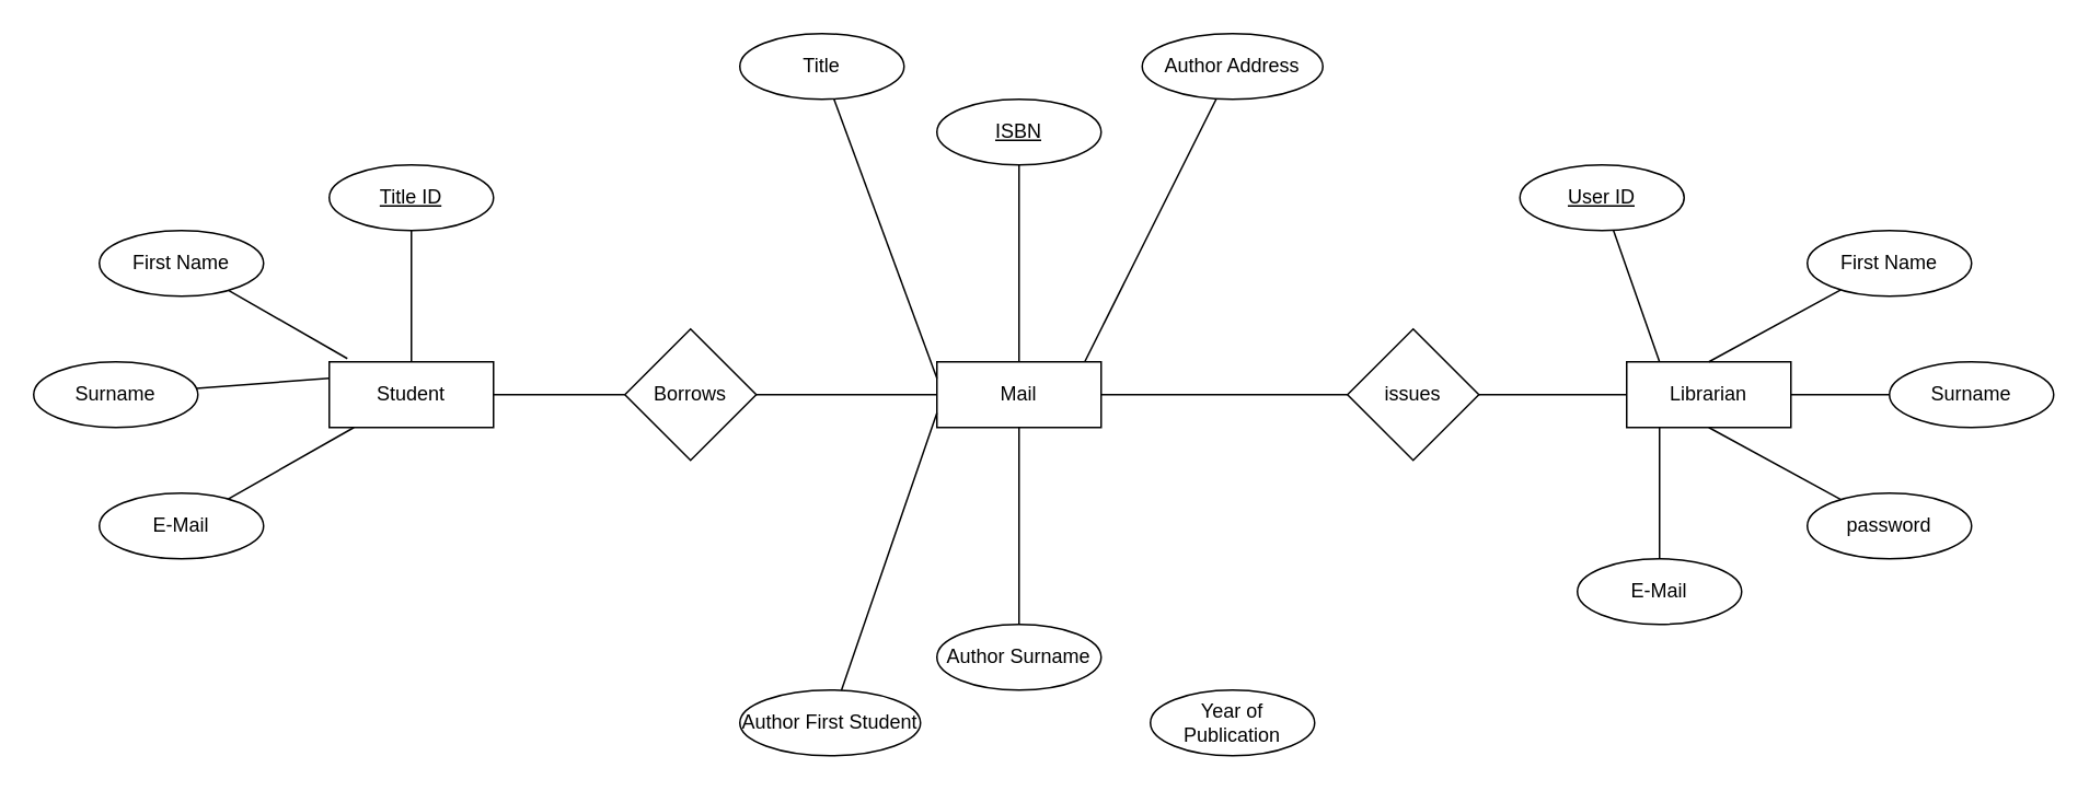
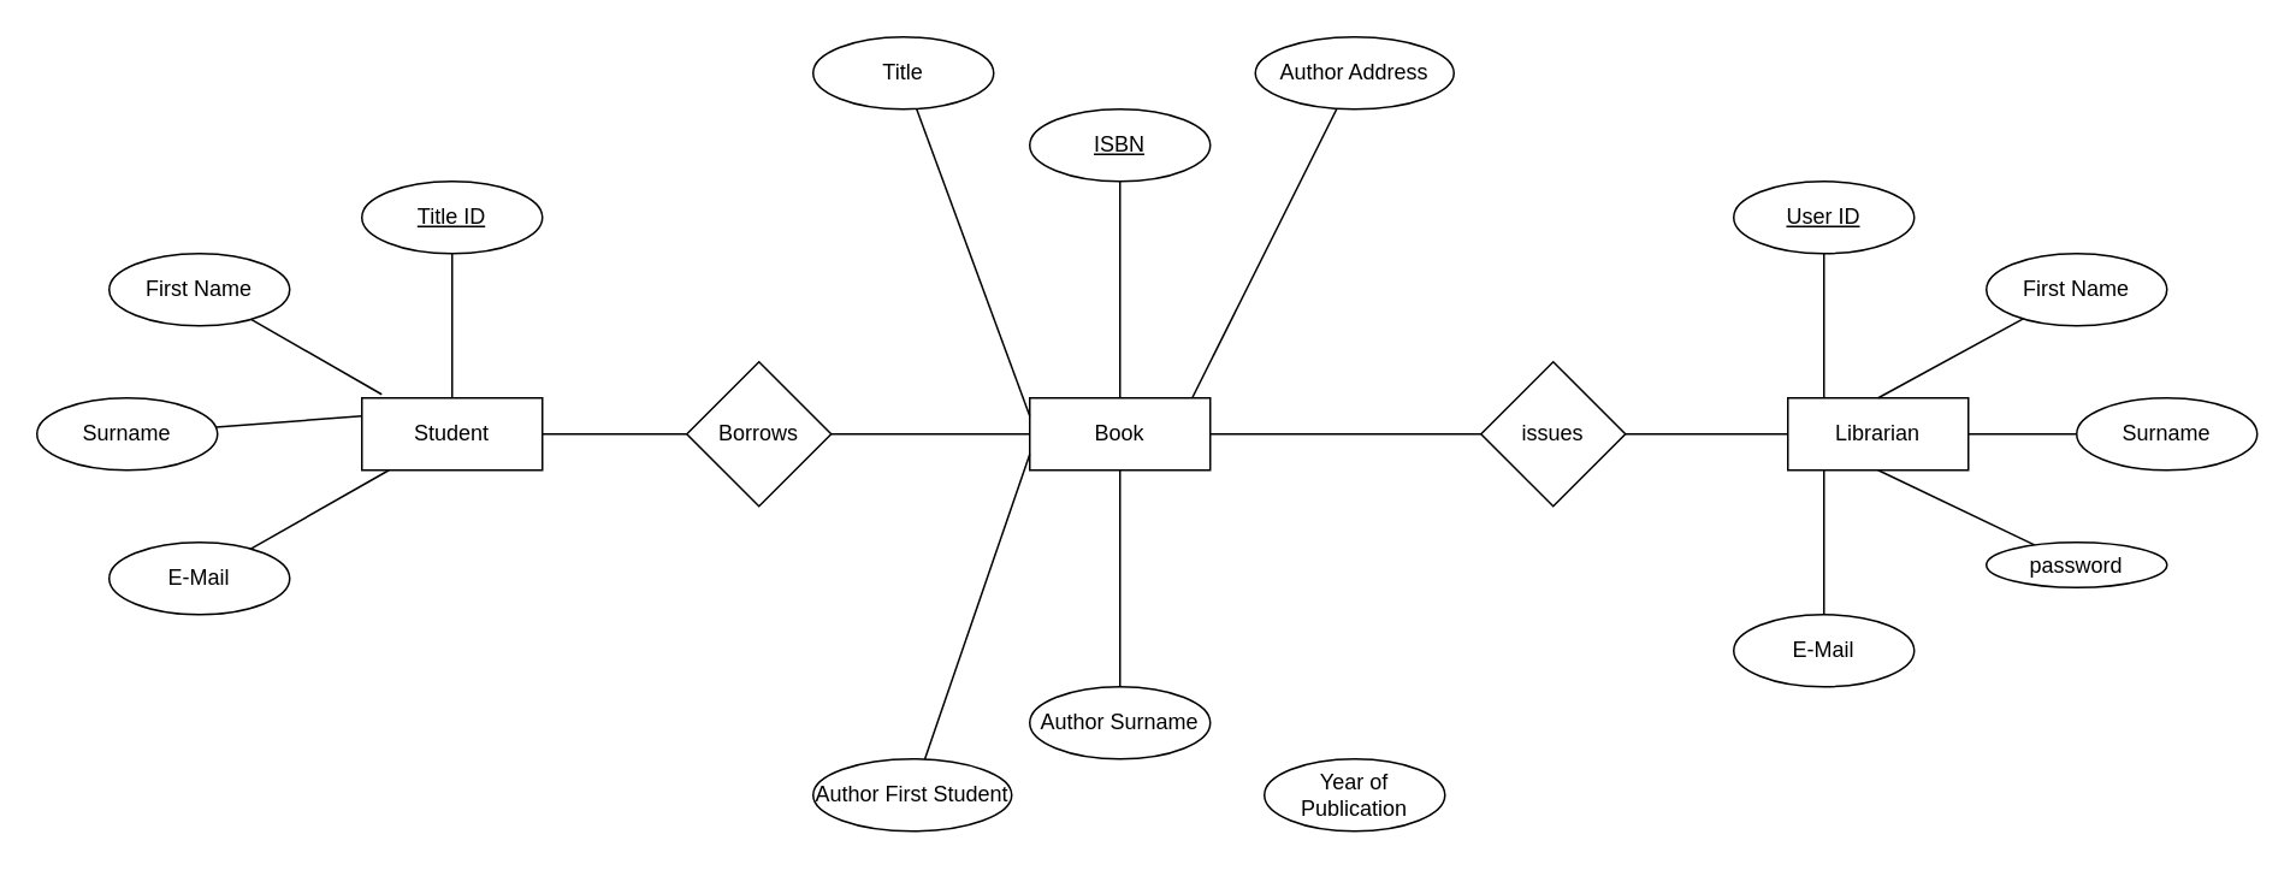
  <mxCell id="0" />
  <mxCell id="1" parent="0" />
  <mxCell id="2" value="Student" style="whiteSpace=wrap;html=1;align=center;" parent="1" vertex="1"><mxGeometry x="200" y="220" width="100" height="40" as="geometry" /></mxCell>
  <mxCell id="3" value="Librarian" style="whiteSpace=wrap;html=1;align=center;" parent="1" vertex="1"><mxGeometry x="990" y="220" width="100" height="40" as="geometry" /></mxCell>
  <mxCell id="4" style="edgeStyle=none;rounded=0;orthogonalLoop=1;jettySize=auto;html=1;entryX=0;entryY=0.5;entryDx=0;entryDy=0;strokeColor=default;startArrow=none;startFill=0;endArrow=none;endFill=0;" parent="1" source="5" target="39" edge="1"><mxGeometry relative="1" as="geometry" /></mxCell>
- <mxCell id="5" value="Mail" style="whiteSpace=wrap;html=1;align=center;" parent="1" vertex="1"><mxGeometry x="570" y="220" width="100" height="40" as="geometry" /></mxCell>
+ <mxCell id="5" value="Book" style="whiteSpace=wrap;html=1;align=center;" parent="1" vertex="1"><mxGeometry x="570" y="220" width="100" height="40" as="geometry" /></mxCell>
  <mxCell id="6" style="edgeStyle=none;rounded=0;orthogonalLoop=1;jettySize=auto;html=1;entryX=0;entryY=0.25;entryDx=0;entryDy=0;strokeColor=default;startArrow=none;startFill=0;endArrow=none;endFill=0;" parent="1" source="7" target="2" edge="1"><mxGeometry relative="1" as="geometry" /></mxCell>
  <mxCell id="7" value="Surname" style="ellipse;whiteSpace=wrap;html=1;align=center;" parent="1" vertex="1"><mxGeometry x="20" y="220" width="100" height="40" as="geometry" /></mxCell>
  <mxCell id="8" style="edgeStyle=none;rounded=0;orthogonalLoop=1;jettySize=auto;html=1;strokeColor=default;startArrow=none;startFill=0;endArrow=none;endFill=0;" parent="1" source="9" target="2" edge="1"><mxGeometry relative="1" as="geometry" /></mxCell>
  <mxCell id="9" value="E-Mail" style="ellipse;whiteSpace=wrap;html=1;align=center;" parent="1" vertex="1"><mxGeometry y="300" width="100" height="40" as="geometry" x="60" /></mxCell>
  <mxCell id="10" style="edgeStyle=none;rounded=0;orthogonalLoop=1;jettySize=auto;html=1;entryX=0.5;entryY=0;entryDx=0;entryDy=0;strokeColor=default;startArrow=none;startFill=0;endArrow=none;endFill=0;" parent="1" source="11" target="2" edge="1"><mxGeometry relative="1" as="geometry" /></mxCell>
  <mxCell id="11" value="&lt;u&gt;Title ID&lt;/u&gt;" style="ellipse;whiteSpace=wrap;html=1;align=center;" parent="1" vertex="1"><mxGeometry x="200" y="100" width="100" height="40" as="geometry" /></mxCell>
  <mxCell id="12" style="edgeStyle=none;rounded=0;orthogonalLoop=1;jettySize=auto;html=1;entryX=0;entryY=0.25;entryDx=0;entryDy=0;strokeColor=default;startArrow=none;startFill=0;endArrow=none;endFill=0;" parent="1" source="13" edge="1"><mxGeometry relative="1" as="geometry"><mxPoint x="570" y="230" as="targetPoint" /></mxGeometry></mxCell>
  <mxCell id="13" value="Title" style="ellipse;whiteSpace=wrap;html=1;align=center;" parent="1" vertex="1"><mxGeometry x="450" y="20" width="100" height="40" as="geometry" /></mxCell>
  <mxCell id="14" style="edgeStyle=none;rounded=0;orthogonalLoop=1;jettySize=auto;html=1;strokeColor=default;startArrow=none;startFill=0;endArrow=none;endFill=0;" parent="1" source="15" edge="1"><mxGeometry relative="1" as="geometry"><mxPoint x="570" y="251.111" as="targetPoint" /></mxGeometry></mxCell>
  <mxCell id="15" value="Author First Student" style="ellipse;whiteSpace=wrap;html=1;align=center;" parent="1" vertex="1"><mxGeometry x="450" y="420" width="110" height="40" as="geometry" /></mxCell>
  <mxCell id="16" style="edgeStyle=none;rounded=0;orthogonalLoop=1;jettySize=auto;html=1;entryX=0.5;entryY=1;entryDx=0;entryDy=0;strokeColor=default;startArrow=none;startFill=0;endArrow=none;endFill=0;" parent="1" source="17" edge="1"><mxGeometry relative="1" as="geometry"><mxPoint x="620" y="260" as="targetPoint" /></mxGeometry></mxCell>
  <mxCell id="17" value="Author Surname" style="ellipse;whiteSpace=wrap;html=1;align=center;" parent="1" vertex="1"><mxGeometry x="570" y="380" width="100" height="40" as="geometry" /></mxCell>
  <mxCell id="18" style="edgeStyle=none;rounded=0;orthogonalLoop=1;jettySize=auto;html=1;entryX=0.5;entryY=0;entryDx=0;entryDy=0;strokeColor=default;startArrow=none;startFill=0;endArrow=none;endFill=0;" parent="1" source="19" edge="1"><mxGeometry relative="1" as="geometry"><mxPoint x="620" y="220" as="targetPoint" /></mxGeometry></mxCell>
  <mxCell id="19" value="&lt;u&gt;ISBN&lt;/u&gt;" style="ellipse;whiteSpace=wrap;html=1;align=center;" parent="1" vertex="1"><mxGeometry x="570" y="60" width="100" height="40" as="geometry" /></mxCell>
  <mxCell id="20" style="edgeStyle=none;rounded=0;orthogonalLoop=1;jettySize=auto;html=1;entryX=0.11;entryY=-0.05;entryDx=0;entryDy=0;strokeColor=default;startArrow=none;startFill=0;endArrow=none;endFill=0;entryPerimeter=0;" parent="1" source="21" target="2" edge="1"><mxGeometry relative="1" as="geometry"><mxPoint x="210" y="190" as="targetPoint" /></mxGeometry></mxCell>
  <mxCell id="21" value="First Name" style="ellipse;whiteSpace=wrap;html=1;align=center;" parent="1" vertex="1"><mxGeometry y="140" width="100" height="40" as="geometry" x="60" /></mxCell>
  <mxCell id="22" style="edgeStyle=none;rounded=0;orthogonalLoop=1;jettySize=auto;html=1;strokeColor=default;startArrow=none;startFill=0;endArrow=none;endFill=0;" parent="1" source="23" edge="1"><mxGeometry relative="1" as="geometry"><mxPoint x="660" y="220" as="targetPoint" /></mxGeometry></mxCell>
  <mxCell id="23" value="Author Address" style="ellipse;whiteSpace=wrap;html=1;align=center;" parent="1" vertex="1"><mxGeometry x="695" y="20" width="110" height="40" as="geometry" /></mxCell>
  <mxCell id="24" value="Year of Publication" style="ellipse;whiteSpace=wrap;html=1;align=center;" parent="1" vertex="1"><mxGeometry x="700" y="420" width="100" height="40" as="geometry" /></mxCell>
  <mxCell id="25" style="edgeStyle=none;rounded=0;orthogonalLoop=1;jettySize=auto;html=1;entryX=1;entryY=0.5;entryDx=0;entryDy=0;strokeColor=default;startArrow=none;startFill=0;endArrow=none;endFill=0;" parent="1" source="26" target="3" edge="1"><mxGeometry relative="1" as="geometry"><mxPoint x="990" y="230" as="targetPoint" /></mxGeometry></mxCell>
  <mxCell id="26" value="Surname" style="ellipse;whiteSpace=wrap;html=1;align=center;" parent="1" vertex="1"><mxGeometry x="1150" y="220" width="100" height="40" as="geometry" /></mxCell>
  <mxCell id="27" style="edgeStyle=none;rounded=0;orthogonalLoop=1;jettySize=auto;html=1;strokeColor=default;startArrow=none;startFill=0;endArrow=none;endFill=0;" parent="1" source="28" edge="1"><mxGeometry relative="1" as="geometry"><mxPoint x="1010" y="260" as="targetPoint" /></mxGeometry></mxCell>
  <mxCell id="28" value="E-Mail" style="ellipse;whiteSpace=wrap;html=1;align=center;" parent="1" vertex="1"><mxGeometry x="960" y="340" width="100" height="40" as="geometry" /></mxCell>
  <mxCell id="29" style="edgeStyle=none;rounded=0;orthogonalLoop=1;jettySize=auto;html=1;entryX=0.5;entryY=1;entryDx=0;entryDy=0;strokeColor=default;startArrow=none;startFill=0;endArrow=none;endFill=0;" parent="1" source="30" edge="1"><mxGeometry relative="1" as="geometry"><mxPoint x="1040" y="260" as="targetPoint" /></mxGeometry></mxCell>
- <mxCell id="30" value="password" style="ellipse;whiteSpace=wrap;html=1;align=center;" parent="1" vertex="1"><mxGeometry x="1100" y="300" width="100" height="40" as="geometry" /></mxCell>
+ <mxCell id="30" value="password" style="ellipse;whiteSpace=wrap;html=1;align=center;" parent="1" vertex="1"><mxGeometry x="1100" y="300" width="100" height="25" as="geometry" /></mxCell>
  <mxCell id="31" style="edgeStyle=none;rounded=0;orthogonalLoop=1;jettySize=auto;html=1;entryX=0.5;entryY=0;entryDx=0;entryDy=0;strokeColor=default;startArrow=none;startFill=0;endArrow=none;endFill=0;" parent="1" source="32" edge="1"><mxGeometry relative="1" as="geometry"><mxPoint x="1040" y="220" as="targetPoint" /></mxGeometry></mxCell>
  <mxCell id="32" value="First Name" style="ellipse;whiteSpace=wrap;html=1;align=center;" parent="1" vertex="1"><mxGeometry x="1100" y="140" width="100" height="40" as="geometry" /></mxCell>
  <mxCell id="33" style="edgeStyle=none;rounded=0;orthogonalLoop=1;jettySize=auto;html=1;strokeColor=default;startArrow=none;startFill=0;endArrow=none;endFill=0;" parent="1" source="34" edge="1"><mxGeometry relative="1" as="geometry"><mxPoint x="1010" y="220" as="targetPoint" /></mxGeometry></mxCell>
- <mxCell id="34" value="&lt;u&gt;User ID&lt;/u&gt;" style="ellipse;whiteSpace=wrap;html=1;align=center;" parent="1" vertex="1"><mxGeometry x="925" y="100" width="100" height="40" as="geometry" /></mxCell>
+ <mxCell id="34" value="&lt;u&gt;User ID&lt;/u&gt;" style="ellipse;whiteSpace=wrap;html=1;align=center;" parent="1" vertex="1"><mxGeometry x="960" y="100" width="100" height="40" as="geometry" /></mxCell>
  <mxCell id="35" style="edgeStyle=none;rounded=0;orthogonalLoop=1;jettySize=auto;html=1;entryX=1;entryY=0.5;entryDx=0;entryDy=0;strokeColor=default;startArrow=none;startFill=0;endArrow=none;endFill=0;" parent="1" source="37" target="2" edge="1"><mxGeometry relative="1" as="geometry" /></mxCell>
  <mxCell id="36" style="edgeStyle=none;rounded=0;orthogonalLoop=1;jettySize=auto;html=1;entryX=0;entryY=0.5;entryDx=0;entryDy=0;strokeColor=default;startArrow=none;startFill=0;endArrow=none;endFill=0;" parent="1" source="37" target="5" edge="1"><mxGeometry relative="1" as="geometry" /></mxCell>
  <mxCell id="37" value="Borrows" style="rhombus;whiteSpace=wrap;html=1;" parent="1" vertex="1"><mxGeometry x="380" y="200" width="80" height="80" as="geometry" /></mxCell>
  <mxCell id="38" style="edgeStyle=none;rounded=0;orthogonalLoop=1;jettySize=auto;html=1;entryX=0;entryY=0.5;entryDx=0;entryDy=0;strokeColor=default;startArrow=none;startFill=0;endArrow=none;endFill=0;" parent="1" source="39" target="3" edge="1"><mxGeometry relative="1" as="geometry" /></mxCell>
  <mxCell id="39" value="issues" style="rhombus;whiteSpace=wrap;html=1;" parent="1" vertex="1"><mxGeometry x="820" y="200" width="80" height="80" as="geometry" /></mxCell>
